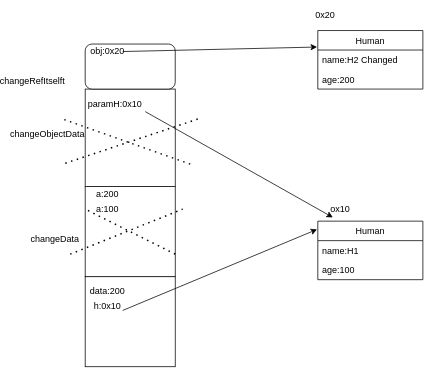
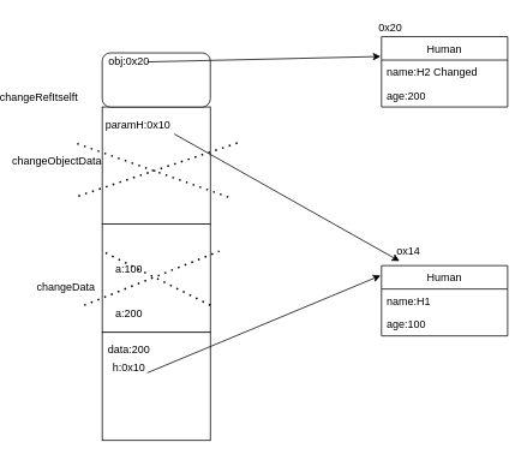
  <mxCell id="0" />
  <mxCell id="1" parent="0" />
  <mxCell id="2" value="" style="whiteSpace=wrap;html=1;aspect=fixed;" vertex="1" parent="1"><mxGeometry x="110" y="368" width="120" height="120" as="geometry" /></mxCell>
  <mxCell id="3" value="data:200" style="text;html=1;strokeColor=none;fillColor=none;align=center;verticalAlign=middle;whiteSpace=wrap;rounded=0;" vertex="1" parent="1"><mxGeometry x="120" y="378" width="40" height="20" as="geometry" /></mxCell>
  <mxCell id="4" value="" style="whiteSpace=wrap;html=1;aspect=fixed;" vertex="1" parent="1"><mxGeometry x="110" y="248" width="120" height="120" as="geometry" /></mxCell>
  <mxCell id="5" value="changeData" style="text;html=1;strokeColor=none;fillColor=none;align=center;verticalAlign=middle;whiteSpace=wrap;rounded=0;" vertex="1" parent="1"><mxGeometry x="50" y="308" width="40" height="20" as="geometry" /></mxCell>
- <mxCell id="6" value="a:200" style="text;html=1;strokeColor=none;fillColor=none;align=center;verticalAlign=middle;whiteSpace=wrap;rounded=0;" vertex="1" parent="1"><mxGeometry x="120" y="248" width="40" height="20" as="geometry" /></mxCell>
- <mxCell id="7" value="a:100" style="text;html=1;strokeColor=none;fillColor=none;align=center;verticalAlign=middle;whiteSpace=wrap;rounded=0;" vertex="1" parent="1"><mxGeometry x="120" y="268" width="40" height="20" as="geometry" /></mxCell>
+ <mxCell id="6" value="a:200" style="text;html=1;strokeColor=none;fillColor=none;align=center;verticalAlign=middle;whiteSpace=wrap;rounded=0;" vertex="1" parent="1"><mxGeometry x="120" y="338" width="40" height="20" as="geometry" /></mxCell>
+ <mxCell id="7" value="a:100" style="text;html=1;strokeColor=none;fillColor=none;align=center;verticalAlign=middle;whiteSpace=wrap;rounded=0;" vertex="1" parent="1"><mxGeometry x="120" y="288" width="40" height="20" as="geometry" /></mxCell>
  <mxCell id="8" value="Human" style="swimlane;fontStyle=0;childLayout=stackLayout;horizontal=1;startSize=26;fillColor=none;horizontalStack=0;resizeParent=1;resizeParentMax=0;resizeLast=0;collapsible=1;marginBottom=0;" vertex="1" parent="1"><mxGeometry x="420" y="294" width="140" height="78" as="geometry" /></mxCell>
  <mxCell id="9" value="name:H1" style="text;strokeColor=none;fillColor=none;align=left;verticalAlign=top;spacingLeft=4;spacingRight=4;overflow=hidden;rotatable=0;points=[[0,0.5],[1,0.5]];portConstraint=eastwest;" vertex="1" parent="8"><mxGeometry y="26" width="140" height="26" as="geometry" /></mxCell>
  <mxCell id="10" value="age:100" style="text;strokeColor=none;fillColor=none;align=left;verticalAlign=top;spacingLeft=4;spacingRight=4;overflow=hidden;rotatable=0;points=[[0,0.5],[1,0.5]];portConstraint=eastwest;" vertex="1" parent="8"><mxGeometry y="52" width="140" height="26" as="geometry" /></mxCell>
- <mxCell id="11" value="ox10" style="text;html=1;strokeColor=none;fillColor=none;align=center;verticalAlign=middle;whiteSpace=wrap;rounded=0;" vertex="1" parent="1"><mxGeometry x="430" y="268" width="40" height="20" as="geometry" /></mxCell>
+ <mxCell id="11" value="ox14" style="text;html=1;strokeColor=none;fillColor=none;align=center;verticalAlign=middle;whiteSpace=wrap;rounded=0;" vertex="1" parent="1"><mxGeometry x="430" y="268" width="40" height="20" as="geometry" /></mxCell>
  <mxCell id="12" value="h:0x10" style="text;html=1;strokeColor=none;fillColor=none;align=center;verticalAlign=middle;whiteSpace=wrap;rounded=0;" vertex="1" parent="1"><mxGeometry x="120" y="398" width="40" height="20" as="geometry" /></mxCell>
  <mxCell id="13" value="" style="endArrow=classic;html=1;exitX=1;exitY=0.75;exitDx=0;exitDy=0;entryX=-0.007;entryY=0.141;entryDx=0;entryDy=0;entryPerimeter=0;" edge="1" parent="1" source="12" target="8"><mxGeometry width="50" height="50" relative="1" as="geometry"><mxPoint x="220" y="388" as="sourcePoint" /><mxPoint x="270" y="338" as="targetPoint" /></mxGeometry></mxCell>
  <mxCell id="14" value="" style="endArrow=none;dashed=1;html=1;dashPattern=1 3;strokeWidth=2;entryX=0;entryY=0.25;entryDx=0;entryDy=0;" edge="1" parent="1" source="4" target="4"><mxGeometry width="50" height="50" relative="1" as="geometry"><mxPoint x="220" y="388" as="sourcePoint" /><mxPoint x="270" y="338" as="targetPoint" /><Array as="points"><mxPoint x="230" y="338" /><mxPoint x="230" y="338" /></Array></mxGeometry></mxCell>
  <mxCell id="15" value="" style="rounded=0;whiteSpace=wrap;html=1;" vertex="1" parent="1"><mxGeometry x="110" y="118" width="120" height="130" as="geometry" /></mxCell>
  <mxCell id="16" value="" style="endArrow=none;dashed=1;html=1;dashPattern=1 3;strokeWidth=2;" edge="1" parent="1"><mxGeometry width="50" height="50" relative="1" as="geometry"><mxPoint x="90" y="338" as="sourcePoint" /><mxPoint x="240" y="278" as="targetPoint" /></mxGeometry></mxCell>
  <mxCell id="17" value="changeObjectData" style="text;html=1;strokeColor=none;fillColor=none;align=center;verticalAlign=middle;whiteSpace=wrap;rounded=0;" vertex="1" parent="1"><mxGeometry x="40" y="168" width="40" height="20" as="geometry" /></mxCell>
  <mxCell id="18" value="paramH:0x10" style="text;html=1;strokeColor=none;fillColor=none;align=center;verticalAlign=middle;whiteSpace=wrap;rounded=0;" vertex="1" parent="1"><mxGeometry x="120" y="128" width="60" height="20" as="geometry" /></mxCell>
  <mxCell id="19" value="" style="endArrow=classic;html=1;entryX=0.143;entryY=-0.064;entryDx=0;entryDy=0;entryPerimeter=0;exitX=0.667;exitY=0.231;exitDx=0;exitDy=0;exitPerimeter=0;" edge="1" parent="1" source="15" target="8"><mxGeometry width="50" height="50" relative="1" as="geometry"><mxPoint x="220" y="388" as="sourcePoint" /><mxPoint x="270" y="338" as="targetPoint" /></mxGeometry></mxCell>
  <mxCell id="20" value="" style="endArrow=none;dashed=1;html=1;dashPattern=1 3;strokeWidth=2;" edge="1" parent="1"><mxGeometry width="50" height="50" relative="1" as="geometry"><mxPoint x="250" y="218" as="sourcePoint" /><mxPoint x="80" y="158" as="targetPoint" /></mxGeometry></mxCell>
  <mxCell id="21" value="" style="endArrow=none;dashed=1;html=1;dashPattern=1 3;strokeWidth=2;" edge="1" parent="1"><mxGeometry width="50" height="50" relative="1" as="geometry"><mxPoint x="260" y="158" as="sourcePoint" /><mxPoint x="80" y="218" as="targetPoint" /></mxGeometry></mxCell>
  <mxCell id="22" value="" style="rounded=1;whiteSpace=wrap;html=1;" vertex="1" parent="1"><mxGeometry x="110" y="58" width="120" height="60" as="geometry" /></mxCell>
  <mxCell id="23" value="changeRefItselft" style="text;html=1;strokeColor=none;fillColor=none;align=center;verticalAlign=middle;whiteSpace=wrap;rounded=0;" vertex="1" parent="1"><mxGeometry x="20" y="98" width="40" height="20" as="geometry" /></mxCell>
  <mxCell id="24" value="Human" style="swimlane;fontStyle=0;childLayout=stackLayout;horizontal=1;startSize=26;fillColor=none;horizontalStack=0;resizeParent=1;resizeParentMax=0;resizeLast=0;collapsible=1;marginBottom=0;" vertex="1" parent="1"><mxGeometry x="420" y="40" width="140" height="78" as="geometry" /></mxCell>
  <mxCell id="25" value="name:H2 Changed" style="text;strokeColor=none;fillColor=none;align=left;verticalAlign=top;spacingLeft=4;spacingRight=4;overflow=hidden;rotatable=0;points=[[0,0.5],[1,0.5]];portConstraint=eastwest;" vertex="1" parent="24"><mxGeometry y="26" width="140" height="26" as="geometry" /></mxCell>
  <mxCell id="26" value="age:200" style="text;strokeColor=none;fillColor=none;align=left;verticalAlign=top;spacingLeft=4;spacingRight=4;overflow=hidden;rotatable=0;points=[[0,0.5],[1,0.5]];portConstraint=eastwest;" vertex="1" parent="24"><mxGeometry y="52" width="140" height="26" as="geometry" /></mxCell>
- <mxCell id="27" value="0x20" style="text;html=1;strokeColor=none;fillColor=none;align=center;verticalAlign=middle;whiteSpace=wrap;rounded=0;" vertex="1" parent="1"><mxGeometry x="410" y="10" width="40" height="20" as="geometry" /></mxCell>
+ <mxCell id="27" value="0x20" style="text;html=1;strokeColor=none;fillColor=none;align=center;verticalAlign=middle;whiteSpace=wrap;rounded=0;" vertex="1" parent="1"><mxGeometry x="410" y="20" width="40" height="20" as="geometry" /></mxCell>
  <mxCell id="28" value="obj:0x20" style="text;html=1;strokeColor=none;fillColor=none;align=center;verticalAlign=middle;whiteSpace=wrap;rounded=0;" vertex="1" parent="1"><mxGeometry x="120" y="58" width="40" height="20" as="geometry" /></mxCell>
  <mxCell id="29" value="" style="endArrow=classic;html=1;entryX=-0.007;entryY=-0.154;entryDx=0;entryDy=0;entryPerimeter=0;exitX=1;exitY=0.5;exitDx=0;exitDy=0;" edge="1" parent="1" source="28" target="25"><mxGeometry width="50" height="50" relative="1" as="geometry"><mxPoint x="130" y="298" as="sourcePoint" /><mxPoint x="180" y="248" as="targetPoint" /></mxGeometry></mxCell>
